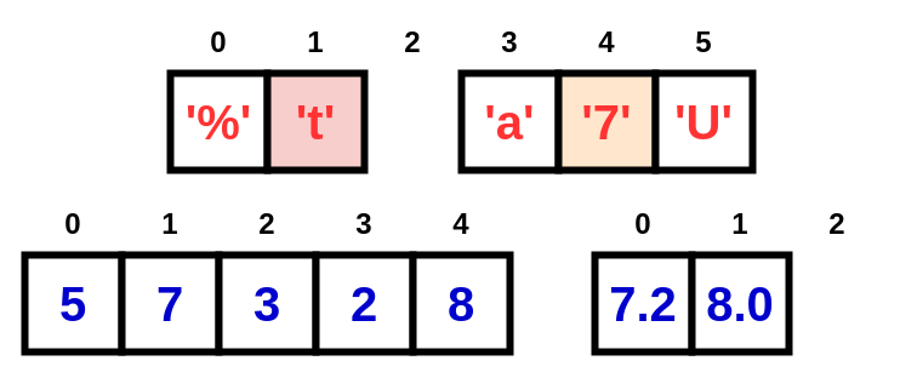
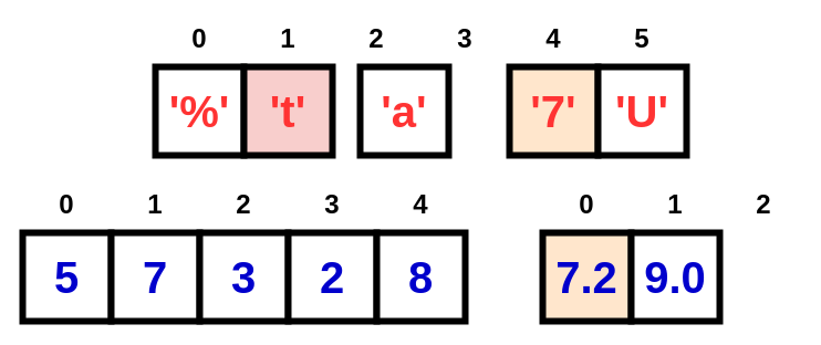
  <mxCell id="0" />
  <mxCell id="1" parent="0" />
  <mxCell id="2" value="5" style="whiteSpace=wrap;html=1;aspect=fixed;strokeWidth=6;fontSize=40;fontStyle=1;fontColor=#0000CC;" vertex="1" parent="1"><mxGeometry x="20" y="210" width="80" height="80" as="geometry" /></mxCell>
  <mxCell id="3" value="7" style="whiteSpace=wrap;html=1;aspect=fixed;strokeWidth=6;fontSize=40;fontStyle=1;fontColor=#0000CC;" vertex="1" parent="1"><mxGeometry x="100" y="210" width="80" height="80" as="geometry" /></mxCell>
  <mxCell id="4" value="3" style="whiteSpace=wrap;html=1;aspect=fixed;strokeWidth=6;fontSize=40;fontStyle=1;fontColor=#0000CC;" vertex="1" parent="1"><mxGeometry x="180" y="210" width="80" height="80" as="geometry" /></mxCell>
  <mxCell id="5" value="2" style="whiteSpace=wrap;html=1;aspect=fixed;strokeWidth=6;fontSize=40;fontStyle=1;fontColor=#0000CC;" vertex="1" parent="1"><mxGeometry x="260" y="210" width="80" height="80" as="geometry" /></mxCell>
  <mxCell id="6" value="8" style="whiteSpace=wrap;html=1;aspect=fixed;strokeWidth=6;fontSize=40;fontStyle=1;fontColor=#0000CC;" vertex="1" parent="1"><mxGeometry x="340" y="210" width="80" height="80" as="geometry" /></mxCell>
  <mxCell id="7" value="0" style="text;html=1;align=center;verticalAlign=middle;whiteSpace=wrap;rounded=0;fontSize=24;fontStyle=1" vertex="1" parent="1"><mxGeometry x="30" y="170" width="60" height="30" as="geometry" /></mxCell>
  <mxCell id="8" value="1" style="text;html=1;align=center;verticalAlign=middle;whiteSpace=wrap;rounded=0;fontSize=24;fontStyle=1" vertex="1" parent="1"><mxGeometry x="110" y="170" width="60" height="30" as="geometry" /></mxCell>
  <mxCell id="9" value="2" style="text;html=1;align=center;verticalAlign=middle;whiteSpace=wrap;rounded=0;fontSize=24;fontStyle=1" vertex="1" parent="1"><mxGeometry x="190" y="170" width="60" height="30" as="geometry" /></mxCell>
  <mxCell id="10" value="3" style="text;html=1;align=center;verticalAlign=middle;whiteSpace=wrap;rounded=0;fontSize=24;fontStyle=1" vertex="1" parent="1"><mxGeometry x="270" y="170" width="60" height="30" as="geometry" /></mxCell>
  <mxCell id="11" value="4" style="text;html=1;align=center;verticalAlign=middle;whiteSpace=wrap;rounded=0;fontSize=24;fontStyle=1" vertex="1" parent="1"><mxGeometry x="350" y="170" width="60" height="30" as="geometry" /></mxCell>
  <mxCell id="12" value="'%'" style="whiteSpace=wrap;html=1;aspect=fixed;strokeWidth=6;fontSize=40;fontStyle=1;fontColor=#FF3333;" vertex="1" parent="1"><mxGeometry x="140" y="60" width="80" height="80" as="geometry" /></mxCell>
  <mxCell id="13" value="'t'" style="whiteSpace=wrap;html=1;aspect=fixed;strokeWidth=6;fontSize=40;fontStyle=1;fontColor=#FF3333;fillColor=#f8cecc;" vertex="1" parent="1"><mxGeometry x="220" y="60" width="80" height="80" as="geometry" /></mxCell>
- <mxCell id="14" value="'a'" style="whiteSpace=wrap;html=1;aspect=fixed;strokeWidth=6;fontSize=40;fontStyle=1;fontColor=#FF3333;" vertex="1" parent="1"><mxGeometry x="380" y="60" width="80" height="80" as="geometry" /></mxCell>
+ <mxCell id="14" value="'a'" style="whiteSpace=wrap;html=1;aspect=fixed;strokeWidth=6;fontSize=40;fontStyle=1;fontColor=#FF3333;" vertex="1" parent="1"><mxGeometry x="325" y="60" width="80" height="80" as="geometry" /></mxCell>
  <mxCell id="15" value="'7'" style="whiteSpace=wrap;html=1;aspect=fixed;strokeWidth=6;fontSize=40;fontStyle=1;fontColor=#FF3333;fillColor=#ffe6cc;" vertex="1" parent="1"><mxGeometry x="460" y="60" width="80" height="80" as="geometry" /></mxCell>
  <mxCell id="16" value="0" style="text;html=1;align=center;verticalAlign=middle;whiteSpace=wrap;rounded=0;fontSize=24;fontStyle=1" vertex="1" parent="1"><mxGeometry x="150" y="20" width="60" height="30" as="geometry" /></mxCell>
  <mxCell id="17" value="1" style="text;html=1;align=center;verticalAlign=middle;whiteSpace=wrap;rounded=0;fontSize=24;fontStyle=1" vertex="1" parent="1"><mxGeometry x="230" y="20" width="60" height="30" as="geometry" /></mxCell>
  <mxCell id="18" value="2" style="text;html=1;align=center;verticalAlign=middle;whiteSpace=wrap;rounded=0;fontSize=24;fontStyle=1" vertex="1" parent="1"><mxGeometry x="310" y="20" width="60" height="30" as="geometry" /></mxCell>
  <mxCell id="19" value="3" style="text;html=1;align=center;verticalAlign=middle;whiteSpace=wrap;rounded=0;fontSize=24;fontStyle=1" vertex="1" parent="1"><mxGeometry x="390" y="20" width="60" height="30" as="geometry" /></mxCell>
  <mxCell id="20" value="4" style="text;html=1;align=center;verticalAlign=middle;whiteSpace=wrap;rounded=0;fontSize=24;fontStyle=1" vertex="1" parent="1"><mxGeometry x="470" y="20" width="60" height="30" as="geometry" /></mxCell>
  <mxCell id="21" value="'U'" style="whiteSpace=wrap;html=1;aspect=fixed;strokeWidth=6;fontSize=40;fontStyle=1;fontColor=#FF3333;" vertex="1" parent="1"><mxGeometry x="540" y="60" width="80" height="80" as="geometry" /></mxCell>
  <mxCell id="22" value="5" style="text;html=1;align=center;verticalAlign=middle;whiteSpace=wrap;rounded=0;fontSize=24;fontStyle=1" vertex="1" parent="1"><mxGeometry x="550" y="20" width="60" height="30" as="geometry" /></mxCell>
- <mxCell id="23" value="7.2" style="whiteSpace=wrap;html=1;aspect=fixed;strokeWidth=6;fontSize=40;fontStyle=1;fontColor=#0000CC;" vertex="1" parent="1"><mxGeometry x="490" y="210" width="80" height="80" as="geometry" /></mxCell>
- <mxCell id="24" value="8.0" style="whiteSpace=wrap;html=1;aspect=fixed;strokeWidth=6;fontSize=40;fontStyle=1;fontColor=#0000CC;" vertex="1" parent="1"><mxGeometry x="570" y="210" width="80" height="80" as="geometry" /></mxCell>
+ <mxCell id="23" value="7.2" style="whiteSpace=wrap;html=1;aspect=fixed;strokeWidth=6;fontSize=40;fontStyle=1;fontColor=#0000CC;fillColor=#ffe6cc;" vertex="1" parent="1"><mxGeometry x="490" y="210" width="80" height="80" as="geometry" /></mxCell>
+ <mxCell id="24" value="9.0" style="whiteSpace=wrap;html=1;aspect=fixed;strokeWidth=6;fontSize=40;fontStyle=1;fontColor=#0000CC;" vertex="1" parent="1"><mxGeometry x="570" y="210" width="80" height="80" as="geometry" /></mxCell>
  <mxCell id="25" value="0" style="text;html=1;align=center;verticalAlign=middle;whiteSpace=wrap;rounded=0;fontSize=24;fontStyle=1" vertex="1" parent="1"><mxGeometry x="500" y="170" width="60" height="30" as="geometry" /></mxCell>
  <mxCell id="26" value="1" style="text;html=1;align=center;verticalAlign=middle;whiteSpace=wrap;rounded=0;fontSize=24;fontStyle=1" vertex="1" parent="1"><mxGeometry x="580" y="170" width="60" height="30" as="geometry" /></mxCell>
  <mxCell id="27" value="2" style="text;html=1;align=center;verticalAlign=middle;whiteSpace=wrap;rounded=0;fontSize=24;fontStyle=1" vertex="1" parent="1"><mxGeometry x="660" y="170" width="60" height="30" as="geometry" /></mxCell>
